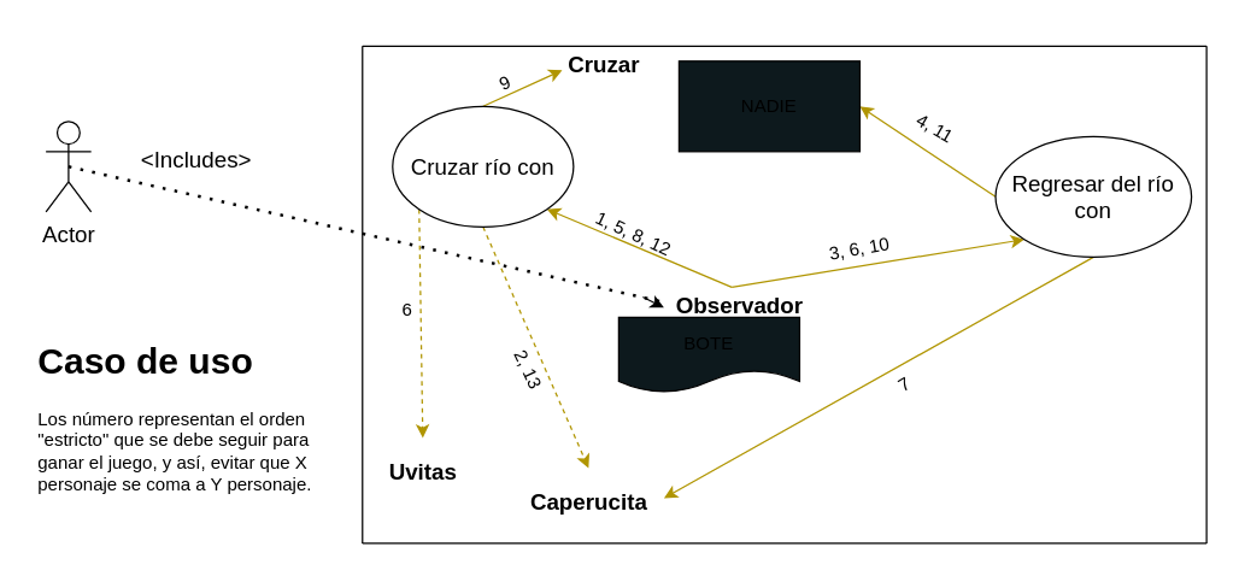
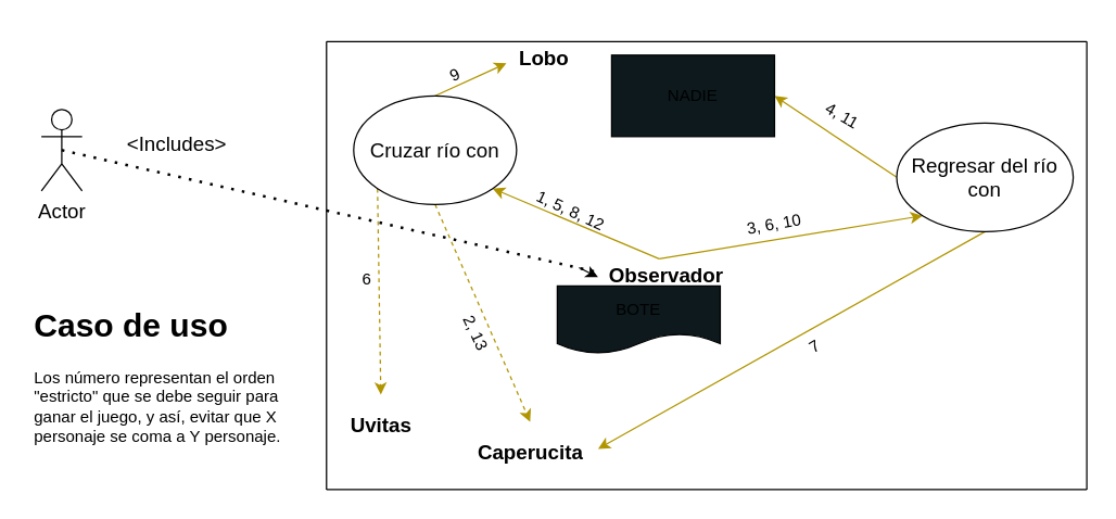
  <mxCell id="0" />
  <mxCell id="1" parent="0" />
  <mxCell id="2" style="edgeStyle=none;html=1;exitX=0.5;exitY=0.5;exitDx=0;exitDy=0;exitPerimeter=0;entryX=1;entryY=1;entryDx=0;entryDy=0;fillColor=#e3c800;strokeColor=#B09500;" parent="1" target="22" edge="1"><mxGeometry relative="1" as="geometry"><mxPoint x="485" y="190" as="sourcePoint" /><mxPoint x="320" y="120" as="targetPoint" /></mxGeometry></mxCell>
  <mxCell id="3" style="edgeStyle=none;html=1;exitX=0.5;exitY=0.5;exitDx=0;exitDy=0;exitPerimeter=0;entryX=0;entryY=1;entryDx=0;entryDy=0;fillColor=#e3c800;strokeColor=#B09500;" parent="1" target="30" edge="1"><mxGeometry relative="1" as="geometry"><mxPoint x="485" y="190" as="sourcePoint" /><mxPoint x="660" y="160" as="targetPoint" /></mxGeometry></mxCell>
  <mxCell id="4" value="BOTE" style="shape=document;whiteSpace=wrap;html=1;boundedLbl=1;fillColor=#0D191D;" parent="1" vertex="1"><mxGeometry x="410" y="210" width="120" height="50" as="geometry" /></mxCell>
  <mxCell id="5" style="edgeStyle=none;html=1;exitX=0;exitY=0.5;exitDx=0;exitDy=0;entryX=1;entryY=0.5;entryDx=0;entryDy=0;fillColor=#e3c800;strokeColor=#B09500;" parent="1" target="10" edge="1"><mxGeometry relative="1" as="geometry"><mxPoint x="660" y="130" as="sourcePoint" /></mxGeometry></mxCell>
  <mxCell id="6" style="edgeStyle=none;html=1;exitX=0.5;exitY=1;exitDx=0;exitDy=0;fillColor=#e3c800;strokeColor=#B09500;entryX=1;entryY=0.5;entryDx=0;entryDy=0;" parent="1" source="30" target="18" edge="1"><mxGeometry relative="1" as="geometry"><mxPoint x="780" y="160" as="sourcePoint" /><mxPoint x="440" y="350" as="targetPoint" /></mxGeometry></mxCell>
  <mxCell id="7" style="edgeStyle=none;html=1;exitX=0.5;exitY=1;exitDx=0;exitDy=0;fillColor=#e3c800;strokeColor=#B09500;entryX=0.5;entryY=0;entryDx=0;entryDy=0;dashed=1;" parent="1" source="22" target="18" edge="1"><mxGeometry relative="1" as="geometry"><mxPoint x="260" y="150" as="sourcePoint" /><mxPoint x="350" y="330" as="targetPoint" /></mxGeometry></mxCell>
  <mxCell id="8" style="edgeStyle=none;html=1;exitX=0.5;exitY=0;exitDx=0;exitDy=0;entryX=0.25;entryY=0.1;entryDx=0;entryDy=0;entryPerimeter=0;fillColor=#e3c800;strokeColor=#B09500;" parent="1" source="22" edge="1"><mxGeometry relative="1" as="geometry"><mxPoint x="200" y="90" as="sourcePoint" /><mxPoint x="372.5" y="46" as="targetPoint" /></mxGeometry></mxCell>
  <mxCell id="9" style="edgeStyle=none;html=1;exitX=0;exitY=1;exitDx=0;exitDy=0;entryX=0.5;entryY=0;entryDx=0;entryDy=0;fillColor=#e3c800;strokeColor=#B09500;dashed=1;" parent="1" source="22" target="21" edge="1"><mxGeometry relative="1" as="geometry"><mxPoint x="217.574" y="141.213" as="sourcePoint" /><mxPoint x="95" y="190" as="targetPoint" /></mxGeometry></mxCell>
  <mxCell id="10" value="NADIE" style="rounded=0;whiteSpace=wrap;html=1;fillColor=#0D191D;" parent="1" vertex="1"><mxGeometry x="450" y="40" width="120" height="60" as="geometry" /></mxCell>
  <mxCell id="11" value="1, 5, 8, 12" style="text;html=1;strokeColor=none;fillColor=none;align=center;verticalAlign=middle;whiteSpace=wrap;rounded=0;rotation=25;" parent="1" vertex="1"><mxGeometry x="390" y="140" width="60" height="30" as="geometry" /></mxCell>
  <mxCell id="12" value="2, 13" style="text;html=1;strokeColor=none;fillColor=none;align=center;verticalAlign=middle;whiteSpace=wrap;rounded=0;rotation=65;" parent="1" vertex="1"><mxGeometry x="320" y="230" width="60" height="30" as="geometry" /></mxCell>
  <mxCell id="13" value="3, 6, 10" style="text;html=1;strokeColor=none;fillColor=none;align=center;verticalAlign=middle;whiteSpace=wrap;rounded=0;rotation=-10;" parent="1" vertex="1"><mxGeometry x="540" y="150" width="60" height="30" as="geometry" /></mxCell>
  <mxCell id="14" value="4, 11" style="text;html=1;strokeColor=none;fillColor=none;align=center;verticalAlign=middle;whiteSpace=wrap;rounded=0;rotation=30;" parent="1" vertex="1"><mxGeometry x="590" y="70" width="60" height="30" as="geometry" /></mxCell>
  <mxCell id="15" value="7" style="text;html=1;strokeColor=none;fillColor=none;align=center;verticalAlign=middle;whiteSpace=wrap;rounded=0;rotation=-31;" parent="1" vertex="1"><mxGeometry x="570" y="240" width="60" height="30" as="geometry" /></mxCell>
  <mxCell id="16" value="9" style="text;html=1;strokeColor=none;fillColor=none;align=center;verticalAlign=middle;whiteSpace=wrap;rounded=0;rotation=-25;" parent="1" vertex="1"><mxGeometry x="305" y="40" width="60" height="30" as="geometry" /></mxCell>
  <mxCell id="17" value="6" style="text;html=1;align=center;verticalAlign=middle;whiteSpace=wrap;rounded=0;rotation=0;" parent="1" vertex="1"><mxGeometry x="240" y="190" width="60" height="30" as="geometry" /></mxCell>
  <mxCell id="18" value="&lt;font style=&quot;font-size: 15px;&quot;&gt;Caperucita&lt;/font&gt;" style="text;strokeColor=none;fillColor=none;html=1;fontSize=24;fontStyle=1;verticalAlign=middle;align=center;" vertex="1" parent="1"><mxGeometry x="340" y="310" width="100" height="40" as="geometry" /></mxCell>
  <mxCell id="19" value="&lt;font style=&quot;font-size: 15px;&quot;&gt;Observador&lt;/font&gt;" style="text;strokeColor=none;fillColor=none;html=1;fontSize=24;fontStyle=1;verticalAlign=middle;align=center;" vertex="1" parent="1"><mxGeometry x="440" y="180" width="100" height="40" as="geometry" /></mxCell>
- <mxCell id="20" value="&lt;font style=&quot;font-size: 15px;&quot;&gt;Cruzar&lt;/font&gt;" style="text;strokeColor=none;fillColor=none;html=1;fontSize=24;fontStyle=1;verticalAlign=middle;align=center;" vertex="1" parent="1"><mxGeometry x="350" y="20" width="100" height="40" as="geometry" /></mxCell>
+ <mxCell id="20" value="&lt;font style=&quot;font-size: 15px;&quot;&gt;Lobo&lt;/font&gt;" style="text;strokeColor=none;fillColor=none;html=1;fontSize=24;fontStyle=1;verticalAlign=middle;align=center;" vertex="1" parent="1"><mxGeometry x="350" y="20" width="100" height="40" as="geometry" /></mxCell>
  <mxCell id="21" value="&lt;font style=&quot;font-size: 15px;&quot;&gt;Uvitas&lt;/font&gt;" style="text;strokeColor=none;fillColor=none;html=1;fontSize=24;fontStyle=1;verticalAlign=middle;align=center;" vertex="1" parent="1"><mxGeometry x="230" y="290" width="100" height="40" as="geometry" /></mxCell>
  <mxCell id="22" value="Cruzar río con" style="ellipse;whiteSpace=wrap;html=1;fontSize=15;" vertex="1" parent="1"><mxGeometry x="260" y="70" width="120" height="80" as="geometry" /></mxCell>
  <mxCell id="23" value="Actor" style="shape=umlActor;verticalLabelPosition=bottom;verticalAlign=top;html=1;outlineConnect=0;fontSize=15;" vertex="1" parent="1"><mxGeometry x="30" y="80" width="30" height="60" as="geometry" /></mxCell>
  <mxCell id="24" value="" style="endArrow=none;dashed=1;html=1;dashPattern=1 3;strokeWidth=2;fontSize=15;exitX=0.5;exitY=0.5;exitDx=0;exitDy=0;exitPerimeter=0;entryX=0;entryY=0.5;entryDx=0;entryDy=0;" edge="1" parent="1" source="23" target="19"><mxGeometry width="50" height="50" relative="1" as="geometry"><mxPoint x="450" y="240" as="sourcePoint" /><mxPoint x="500" y="190" as="targetPoint" /></mxGeometry></mxCell>
  <mxCell id="25" value="" style="endArrow=classic;html=1;fontSize=15;" edge="1" parent="1"><mxGeometry width="50" height="50" relative="1" as="geometry"><mxPoint x="426" y="196.5" as="sourcePoint" /><mxPoint x="440" y="203.5" as="targetPoint" /></mxGeometry></mxCell>
  <mxCell id="26" value="&amp;lt;Includes&amp;gt;" style="text;html=1;strokeColor=none;fillColor=none;align=center;verticalAlign=middle;whiteSpace=wrap;rounded=0;fontSize=15;" vertex="1" parent="1"><mxGeometry x="100" y="90" width="60" height="30" as="geometry" /></mxCell>
  <mxCell id="27" value="" style="endArrow=none;html=1;fontSize=15;startArrow=none;" edge="1" parent="1"><mxGeometry width="50" height="50" relative="1" as="geometry"><mxPoint x="240" y="360" as="sourcePoint" /><mxPoint x="240" as="targetPoint" y="30" /></mxGeometry></mxCell>
  <mxCell id="28" value="" style="endArrow=none;html=1;fontSize=15;" edge="1" parent="1"><mxGeometry width="50" height="50" relative="1" as="geometry"><mxPoint x="800" y="360" as="sourcePoint" /><mxPoint x="800" as="targetPoint" y="30" /></mxGeometry></mxCell>
  <mxCell id="29" value="&lt;h1&gt;Caso de uso&lt;/h1&gt;&lt;p&gt;Los número representan el orden &quot;estricto&quot; que se debe seguir para ganar el juego, y así, evitar que X personaje se coma a Y personaje.&lt;/p&gt;" style="text;html=1;strokeColor=none;fillColor=none;spacing=5;spacingTop=-20;whiteSpace=wrap;overflow=hidden;rounded=0;" parent="1" vertex="1"><mxGeometry x="20" y="220" width="200" height="130" as="geometry" /></mxCell>
  <mxCell id="30" value="Regresar del río con" style="ellipse;whiteSpace=wrap;html=1;fontSize=15;" vertex="1" parent="1"><mxGeometry x="660" y="90" width="130" height="80" as="geometry" /></mxCell>
  <mxCell id="31" value="" style="endArrow=none;html=1;fontSize=15;" edge="1" parent="1"><mxGeometry width="50" height="50" relative="1" as="geometry"><mxPoint x="800" as="sourcePoint" y="30" /><mxPoint x="240" as="targetPoint" y="30" /></mxGeometry></mxCell>
  <mxCell id="32" value="" style="endArrow=none;html=1;fontSize=15;" edge="1" parent="1"><mxGeometry width="50" height="50" relative="1" as="geometry"><mxPoint x="800" y="360" as="sourcePoint" /><mxPoint x="240" y="360" as="targetPoint" /></mxGeometry></mxCell>
